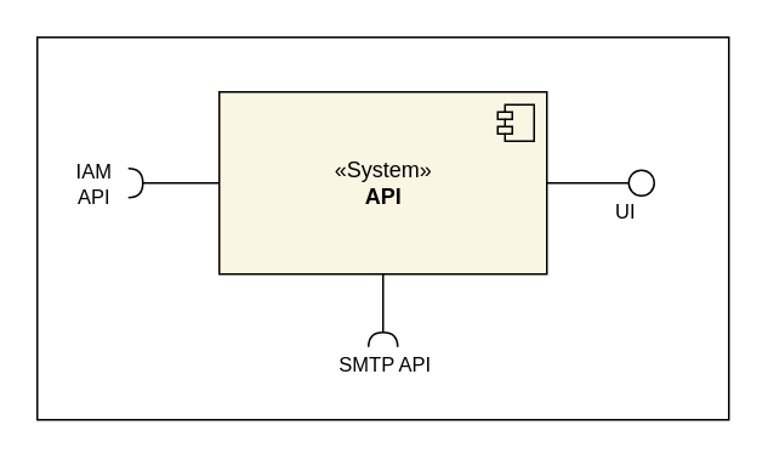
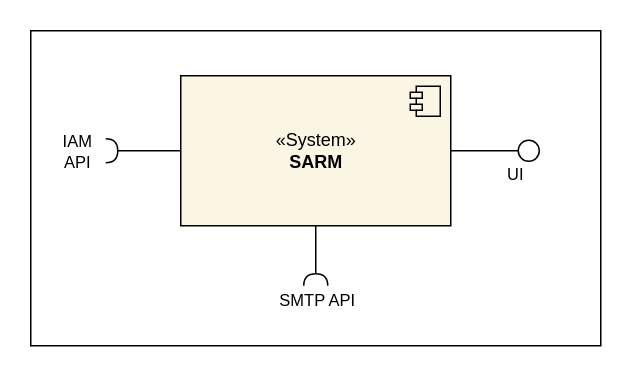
  <mxCell id="0" />
  <mxCell id="1" parent="0" />
  <mxCell id="2" value="" style="whiteSpace=wrap;html=1;fontColor=none;noLabel=1;fillColor=none;" vertex="1" parent="1"><mxGeometry x="20" y="20" width="380" height="210" as="geometry" /></mxCell>
  <mxCell id="3" style="edgeStyle=none;html=1;strokeColor=#000000;fontColor=#000000;endArrow=circle;endFill=0;exitX=1;exitY=0.5;exitDx=0;exitDy=0;" parent="1" edge="1" source="9"><mxGeometry relative="1" as="geometry"><mxPoint x="360" y="100" as="targetPoint" /><mxPoint x="430" y="90" as="sourcePoint" /></mxGeometry></mxCell>
  <mxCell id="4" value="UI" style="edgeLabel;html=1;align=center;verticalAlign=middle;resizable=0;points=[];fontColor=#000000;labelBackgroundColor=none;" parent="3" vertex="1" connectable="0"><mxGeometry x="0.414" y="-5" relative="1" as="geometry"><mxPoint y="10" as="offset" /></mxGeometry></mxCell>
  <mxCell id="5" style="edgeStyle=none;html=1;strokeColor=#000000;fontColor=#000000;endArrow=halfCircle;endFill=0;exitX=0;exitY=0.5;exitDx=0;exitDy=0;" parent="1" edge="1" source="9"><mxGeometry relative="1" as="geometry"><mxPoint x="70" y="100" as="targetPoint" /><mxPoint x="60" y="90" as="sourcePoint" /></mxGeometry></mxCell>
  <mxCell id="6" value="IAM &lt;br&gt;API" style="edgeLabel;html=1;align=center;verticalAlign=middle;resizable=0;points=[];fontColor=#000000;labelBackgroundColor=none;" parent="5" vertex="1" connectable="0"><mxGeometry x="0.773" y="5" relative="1" as="geometry"><mxPoint x="-26" y="-5" as="offset" /></mxGeometry></mxCell>
  <mxCell id="7" style="edgeStyle=none;html=1;exitX=0.5;exitY=1;exitDx=0;exitDy=0;strokeColor=#000000;fontColor=#000000;endArrow=halfCircle;endFill=0;" parent="1" source="9" edge="1"><mxGeometry relative="1" as="geometry"><mxPoint x="210" y="190" as="targetPoint" /></mxGeometry></mxCell>
  <mxCell id="8" value="SMTP API" style="edgeLabel;html=1;align=center;verticalAlign=middle;resizable=0;points=[];fontColor=#000000;labelBackgroundColor=none;" parent="7" vertex="1" connectable="0"><mxGeometry x="0.866" y="7" relative="1" as="geometry"><mxPoint x="-7" y="12" as="offset" /></mxGeometry></mxCell>
- <mxCell id="9" value="«System»&lt;br&gt;&lt;b&gt;API&lt;br&gt;&lt;/b&gt;" style="html=1;dropTarget=0;fillColor=#fbf6e4;strokeColor=#000000;fontColor=#000000;" parent="1" vertex="1"><mxGeometry x="120" y="50" width="180" height="100" as="geometry" /></mxCell>
+ <mxCell id="9" value="«System»&lt;br&gt;&lt;b&gt;SARM&lt;br&gt;&lt;/b&gt;" style="html=1;dropTarget=0;fillColor=#fbf6e4;strokeColor=#000000;fontColor=#000000;" parent="1" vertex="1"><mxGeometry x="120" y="50" width="180" height="100" as="geometry" /></mxCell>
  <mxCell id="10" value="" style="shape=module;jettyWidth=8;jettyHeight=4;fillColor=#fbf6e4;strokeColor=#000000;" parent="9" vertex="1"><mxGeometry x="1" width="20" height="20" relative="1" as="geometry"><mxPoint x="-27" y="7" as="offset" /></mxGeometry></mxCell>
